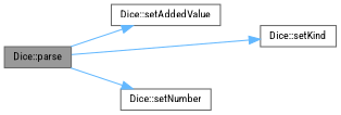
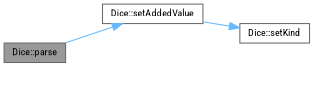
  digraph {
    fontname="Roboto Condensed"
    rankdir=LR
    node [color=grey40 fillcolor=white fontname="Roboto Condensed" fontsize=10 shape=box style=filled]
    edge [color=steelblue1 fontname="Roboto Condensed" fontsize=10 labelfontname=Helvetica labelfontsize=10 style=solid]
    n1 [color=gray40 fillcolor=grey60 fontcolor=black height=0.2 label="Dice::parse" width=0.4]
    n2 [height=0.2 label="Dice::setAddedValue" width=0.4]
    n3 [height=0.2 label="Dice::setKind" width=0.4]
-   n4 [height=0.2 label="Dice::setNumber" width=0.4]
    n1 -> n2
-   n1 -> n3
-   n1 -> n4
+   n2 -> n3
  }
